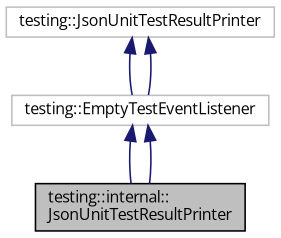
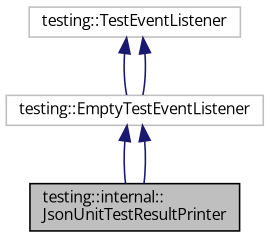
  digraph {
    fontname="Open Sans"
    node [color=grey75 fillcolor=white fontname="Open Sans" fontsize=10 shape=record style=filled]
    edge [color=midnightblue dir=back fontname="Open Sans" fontsize=10 labelfontname=Helvetica labelfontsize=10 style=solid]
    n1 [color=black fillcolor=grey75 fontcolor=black height=0.2 label="testing::internal::\lJsonUnitTestResultPrinter" width=0.4]
    n2 [height=0.2 label="testing::EmptyTestEventListener" width=0.4]
-   n3 [height=0.2 label="testing::JsonUnitTestResultPrinter" width=0.4]
+   n3 [height=0.2 label="testing::TestEventListener" width=0.4]
    n2 -> n1
    n2 -> n1
    n3 -> n2
    n3 -> n2
  }
